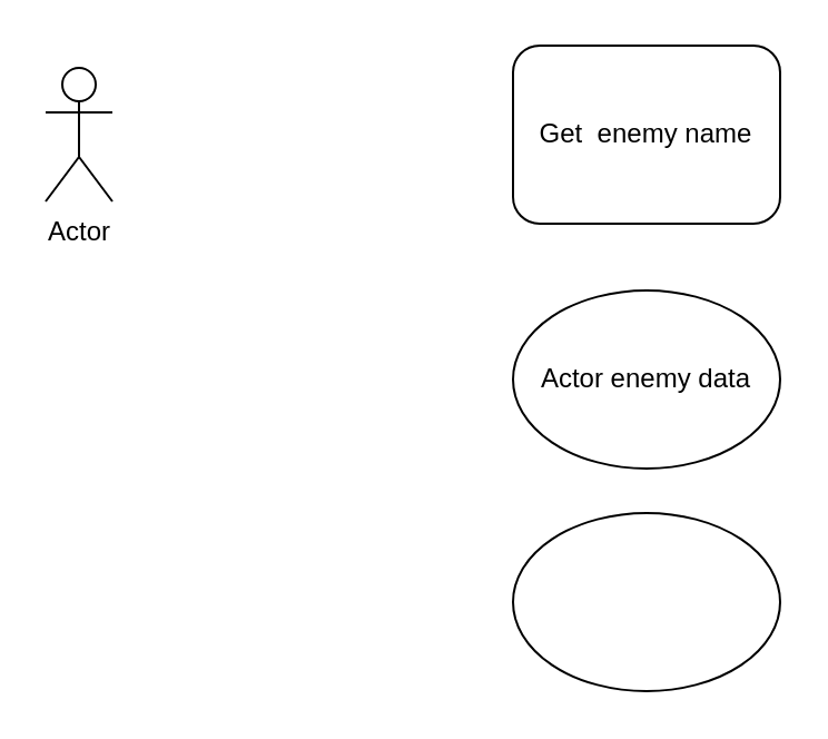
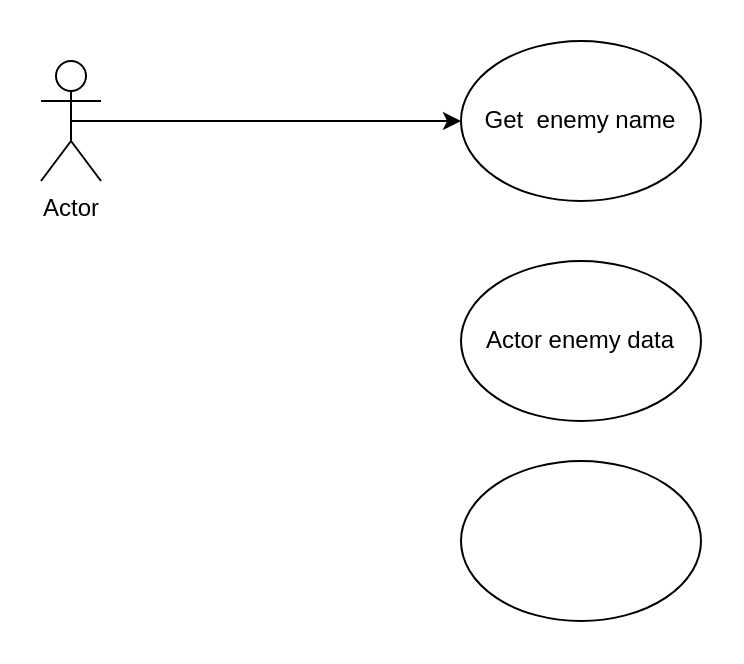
  <mxCell id="0" />
  <mxCell id="1" parent="0" />
+ <mxCell id="2" style="edgeStyle=orthogonalEdgeStyle;rounded=0;orthogonalLoop=1;jettySize=auto;html=1;exitX=0.5;exitY=0.5;exitDx=0;exitDy=0;exitPerimeter=0;entryX=0;entryY=0.5;entryDx=0;entryDy=0;" edge="1" parent="1" source="3" target="4"><mxGeometry relative="1" as="geometry"><mxPoint x="130" y="50" as="targetPoint" /></mxGeometry></mxCell>
  <mxCell id="3" value="Actor" style="shape=umlActor;verticalLabelPosition=bottom;verticalAlign=top;html=1;outlineConnect=0;" vertex="1" parent="1"><mxGeometry x="20" y="30" width="30" height="60" as="geometry" /></mxCell>
- <mxCell id="4" value="Get &amp;nbsp;enemy name" style="whiteSpace=wrap;html=1;rounded=1;" vertex="1" parent="1"><mxGeometry x="230" y="20" width="120" height="80" as="geometry" /></mxCell>
+ <mxCell id="4" value="Get &amp;nbsp;enemy name" style="ellipse;whiteSpace=wrap;html=1;" vertex="1" parent="1"><mxGeometry x="230" y="20" width="120" height="80" as="geometry" /></mxCell>
  <mxCell id="5" value="Actor enemy data" style="ellipse;whiteSpace=wrap;html=1;" vertex="1" parent="1"><mxGeometry x="230" y="130" width="120" height="80" as="geometry" /></mxCell>
  <mxCell id="6" value="" style="ellipse;whiteSpace=wrap;html=1;" vertex="1" parent="1"><mxGeometry x="230" y="230" width="120" height="80" as="geometry" /></mxCell>
